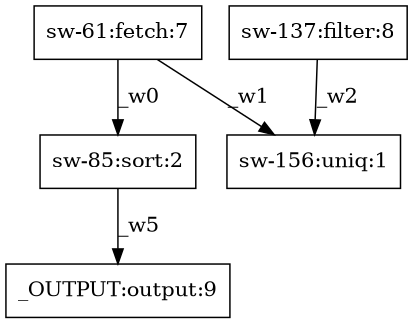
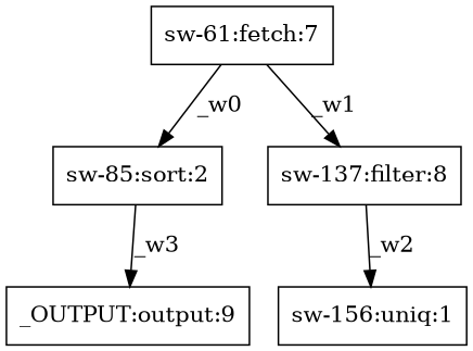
  digraph {
    node [shape=box]
    n1 [label="sw-85:sort:2"]
    n2 [label="_OUTPUT:output:9"]
    n3 [label="sw-137:filter:8"]
    n4 [label="sw-156:uniq:1"]
    n5 [label="sw-61:fetch:7"]
-   n1 -> n2 [label=_w5]
+   n1 -> n2 [label=_w3]
    n3 -> n4 [label=_w2]
    n5 -> n1 [label=_w0]
-   n5 -> n4 [label=_w1]
+   n5 -> n3 [label=_w1]
  }
